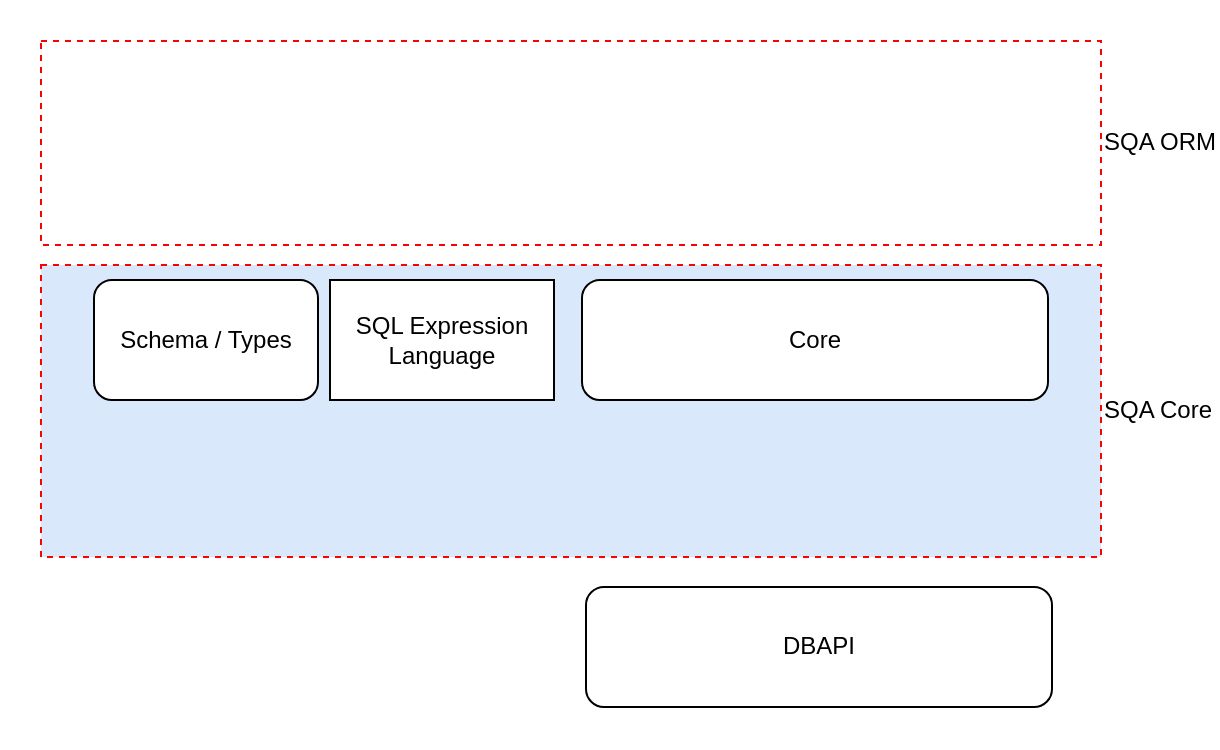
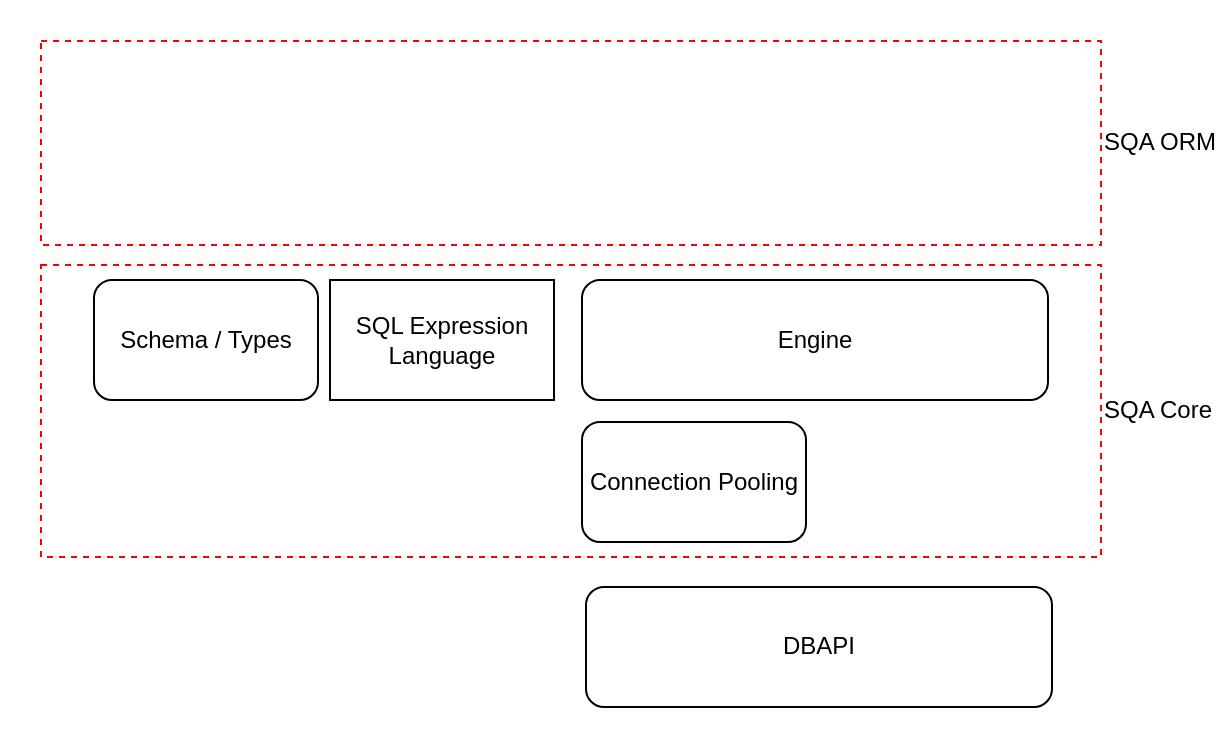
  <mxCell id="0" />
  <mxCell id="1" parent="0" />
  <mxCell id="2" value="" style="group" vertex="1" connectable="0" parent="1"><mxGeometry x="20" y="20" width="530" height="333" as="geometry" /></mxCell>
  <mxCell id="3" value="" style="group" vertex="1" connectable="0" parent="2"><mxGeometry y="112" width="530" height="146" as="geometry" /></mxCell>
- <mxCell id="4" value="SQA Core" style="rounded=0;whiteSpace=wrap;html=1;dashed=1;strokeColor=#FF0000;labelPosition=right;verticalLabelPosition=middle;align=left;verticalAlign=middle;fillColor=#dae8fc;" vertex="1" parent="3"><mxGeometry width="530" height="146" as="geometry" /></mxCell>
+ <mxCell id="4" value="SQA Core" style="rounded=0;whiteSpace=wrap;html=1;dashed=1;strokeColor=#FF0000;labelPosition=right;verticalLabelPosition=middle;align=left;verticalAlign=middle;" vertex="1" parent="3"><mxGeometry width="530" height="146" as="geometry" /></mxCell>
  <mxCell id="5" value="" style="group" vertex="1" connectable="0" parent="3"><mxGeometry x="26.5" y="7.5" width="479" height="131" as="geometry" /></mxCell>
  <mxCell id="6" value="Schema / Types" style="rounded=1;whiteSpace=wrap;html=1;" vertex="1" parent="5"><mxGeometry width="112" height="60" as="geometry" /></mxCell>
  <mxCell id="7" value="SQL Expression Language" style="whiteSpace=wrap;html=1;rounded=0;" vertex="1" parent="5"><mxGeometry x="118" width="112" height="60" as="geometry" /></mxCell>
- <mxCell id="8" value="Core" style="rounded=1;whiteSpace=wrap;html=1;" vertex="1" parent="5"><mxGeometry x="244" width="233" height="60" as="geometry" /></mxCell>
+ <mxCell id="8" value="Engine" style="rounded=1;whiteSpace=wrap;html=1;" vertex="1" parent="5"><mxGeometry x="244" width="233" height="60" as="geometry" /></mxCell>
+ <mxCell id="9" value="Connection Pooling" style="rounded=1;whiteSpace=wrap;html=1;" vertex="1" parent="5"><mxGeometry x="244" y="71" width="112" height="60" as="geometry" /></mxCell>
  <mxCell id="10" value="" style="group" vertex="1" connectable="0" parent="2"><mxGeometry width="530" height="102" as="geometry" /></mxCell>
  <mxCell id="11" value="SQA ORM" style="rounded=0;whiteSpace=wrap;html=1;dashed=1;strokeColor=#FF0000;labelPosition=right;verticalLabelPosition=middle;align=left;verticalAlign=middle;" vertex="1" parent="10"><mxGeometry width="530" height="102" as="geometry" /></mxCell>
  <mxCell id="12" value="DBAPI" style="rounded=1;whiteSpace=wrap;html=1;" vertex="1" parent="2"><mxGeometry x="272.5" y="273" width="233" height="60" as="geometry" /></mxCell>
